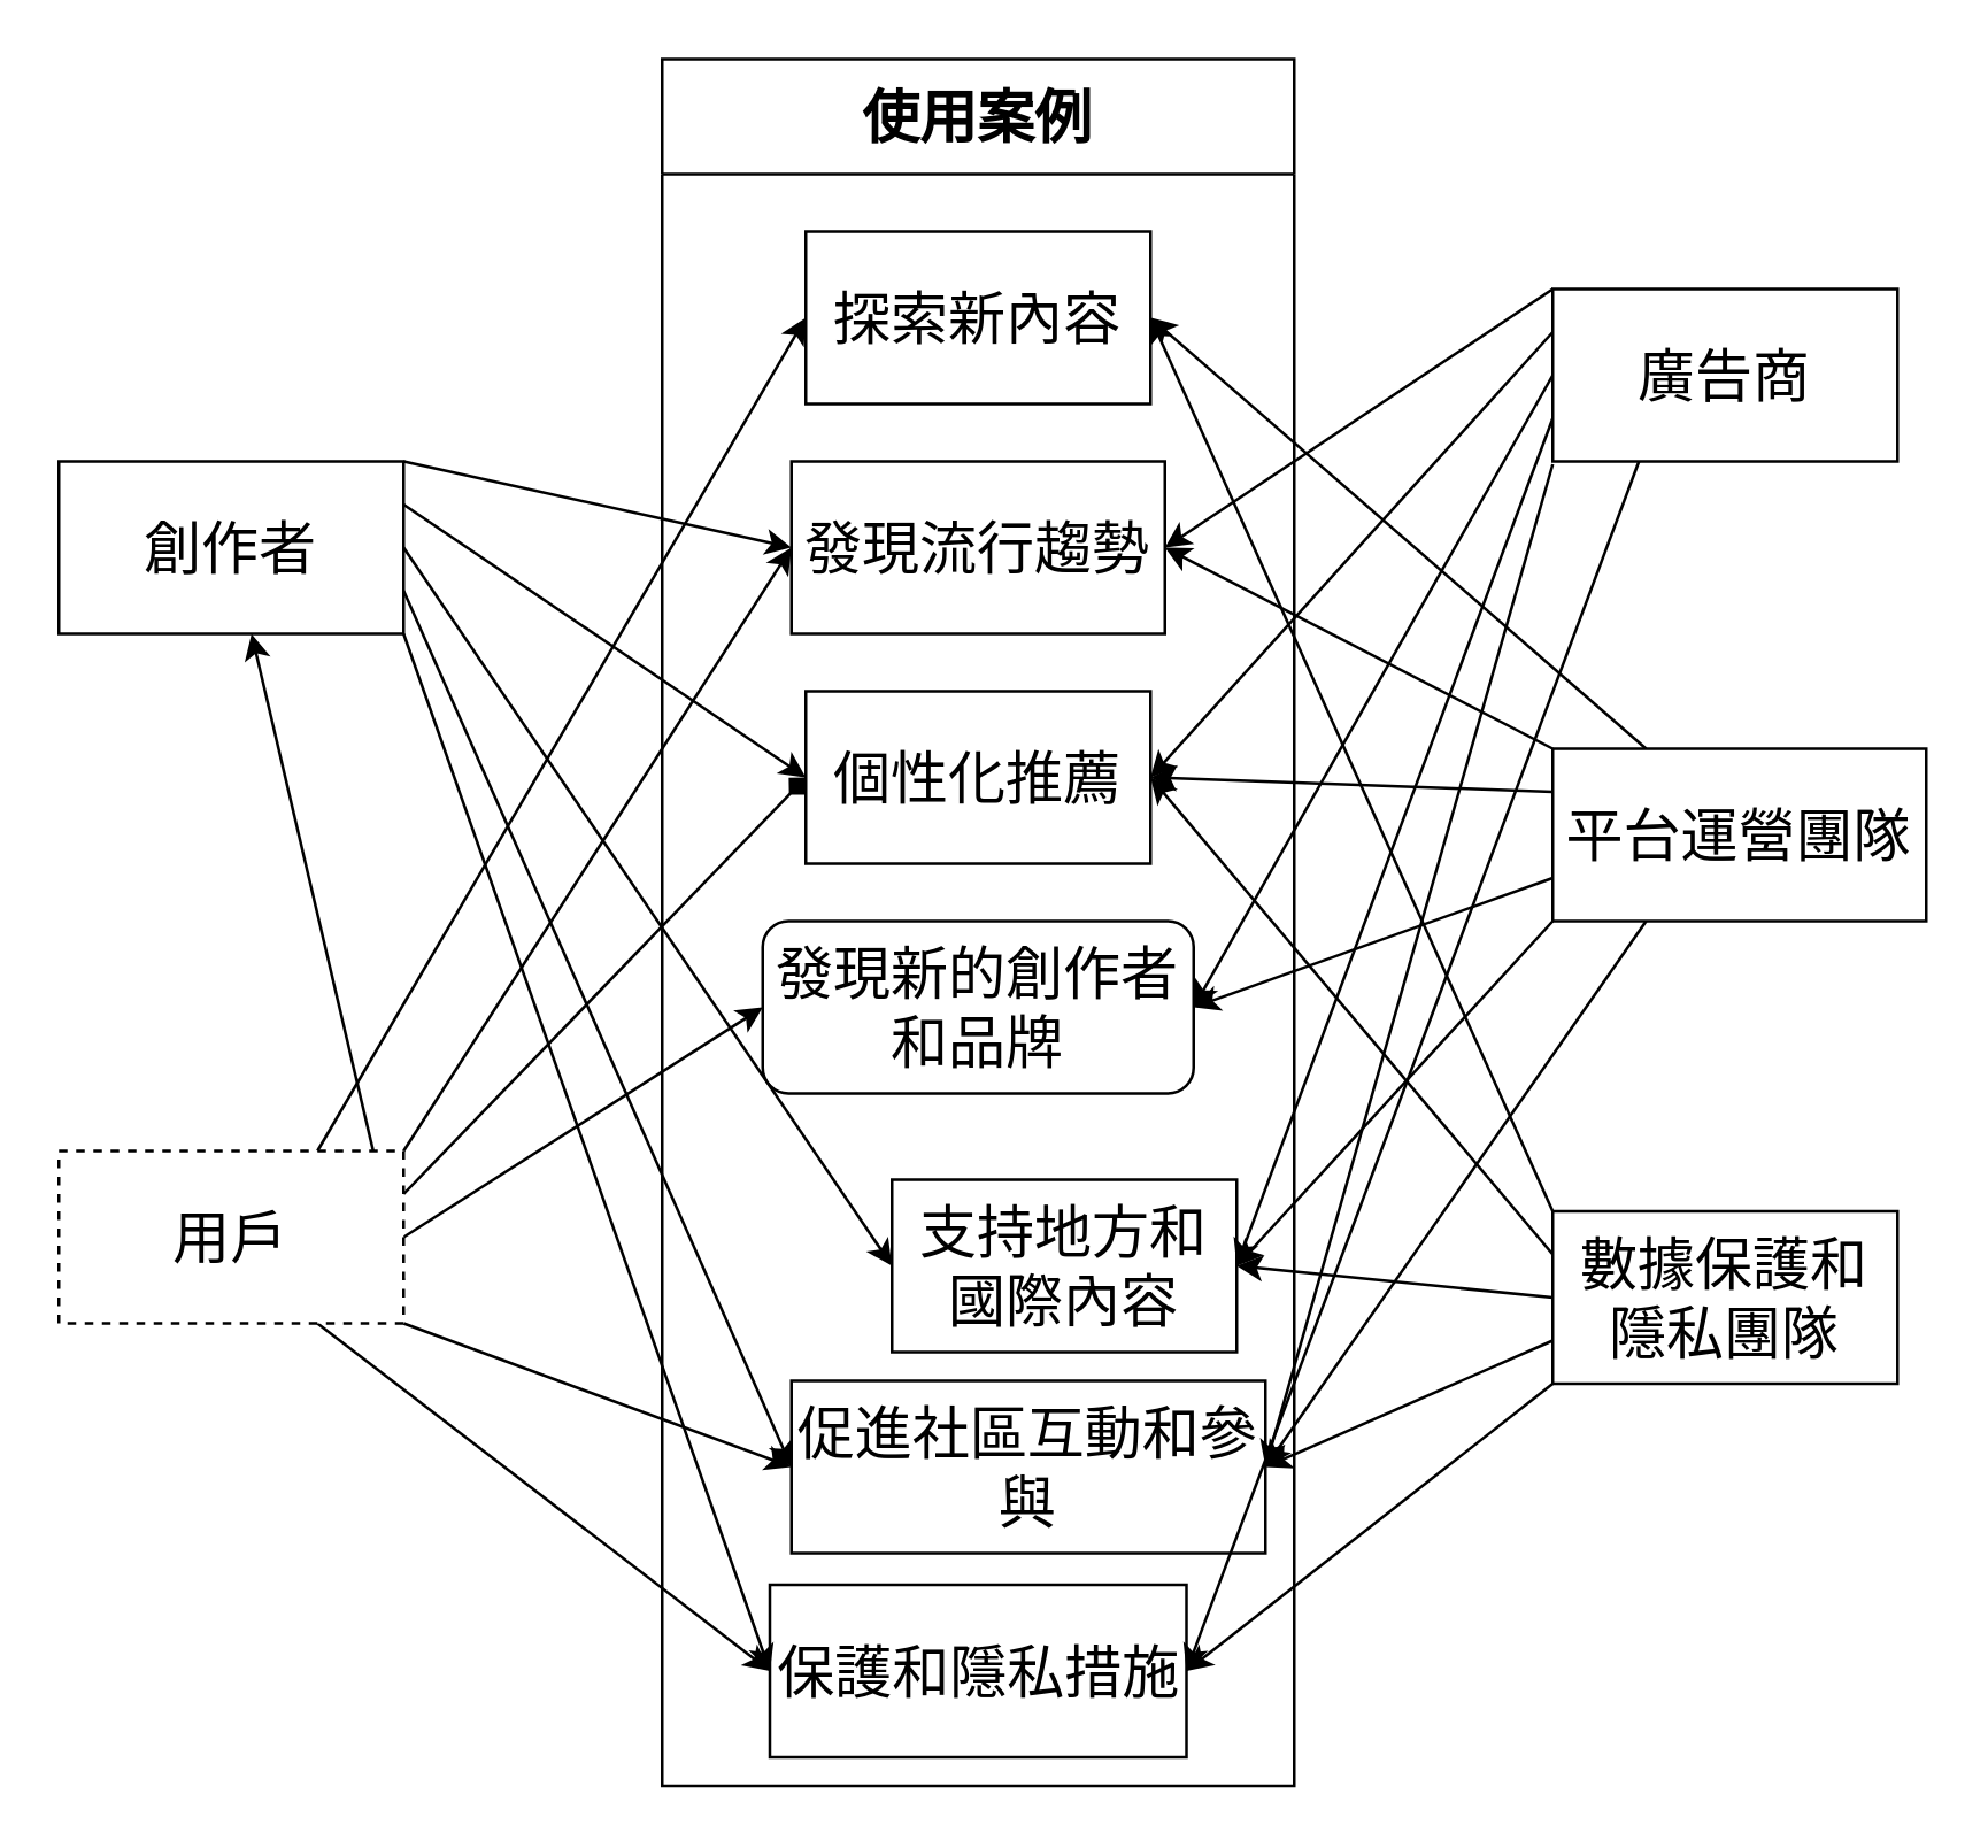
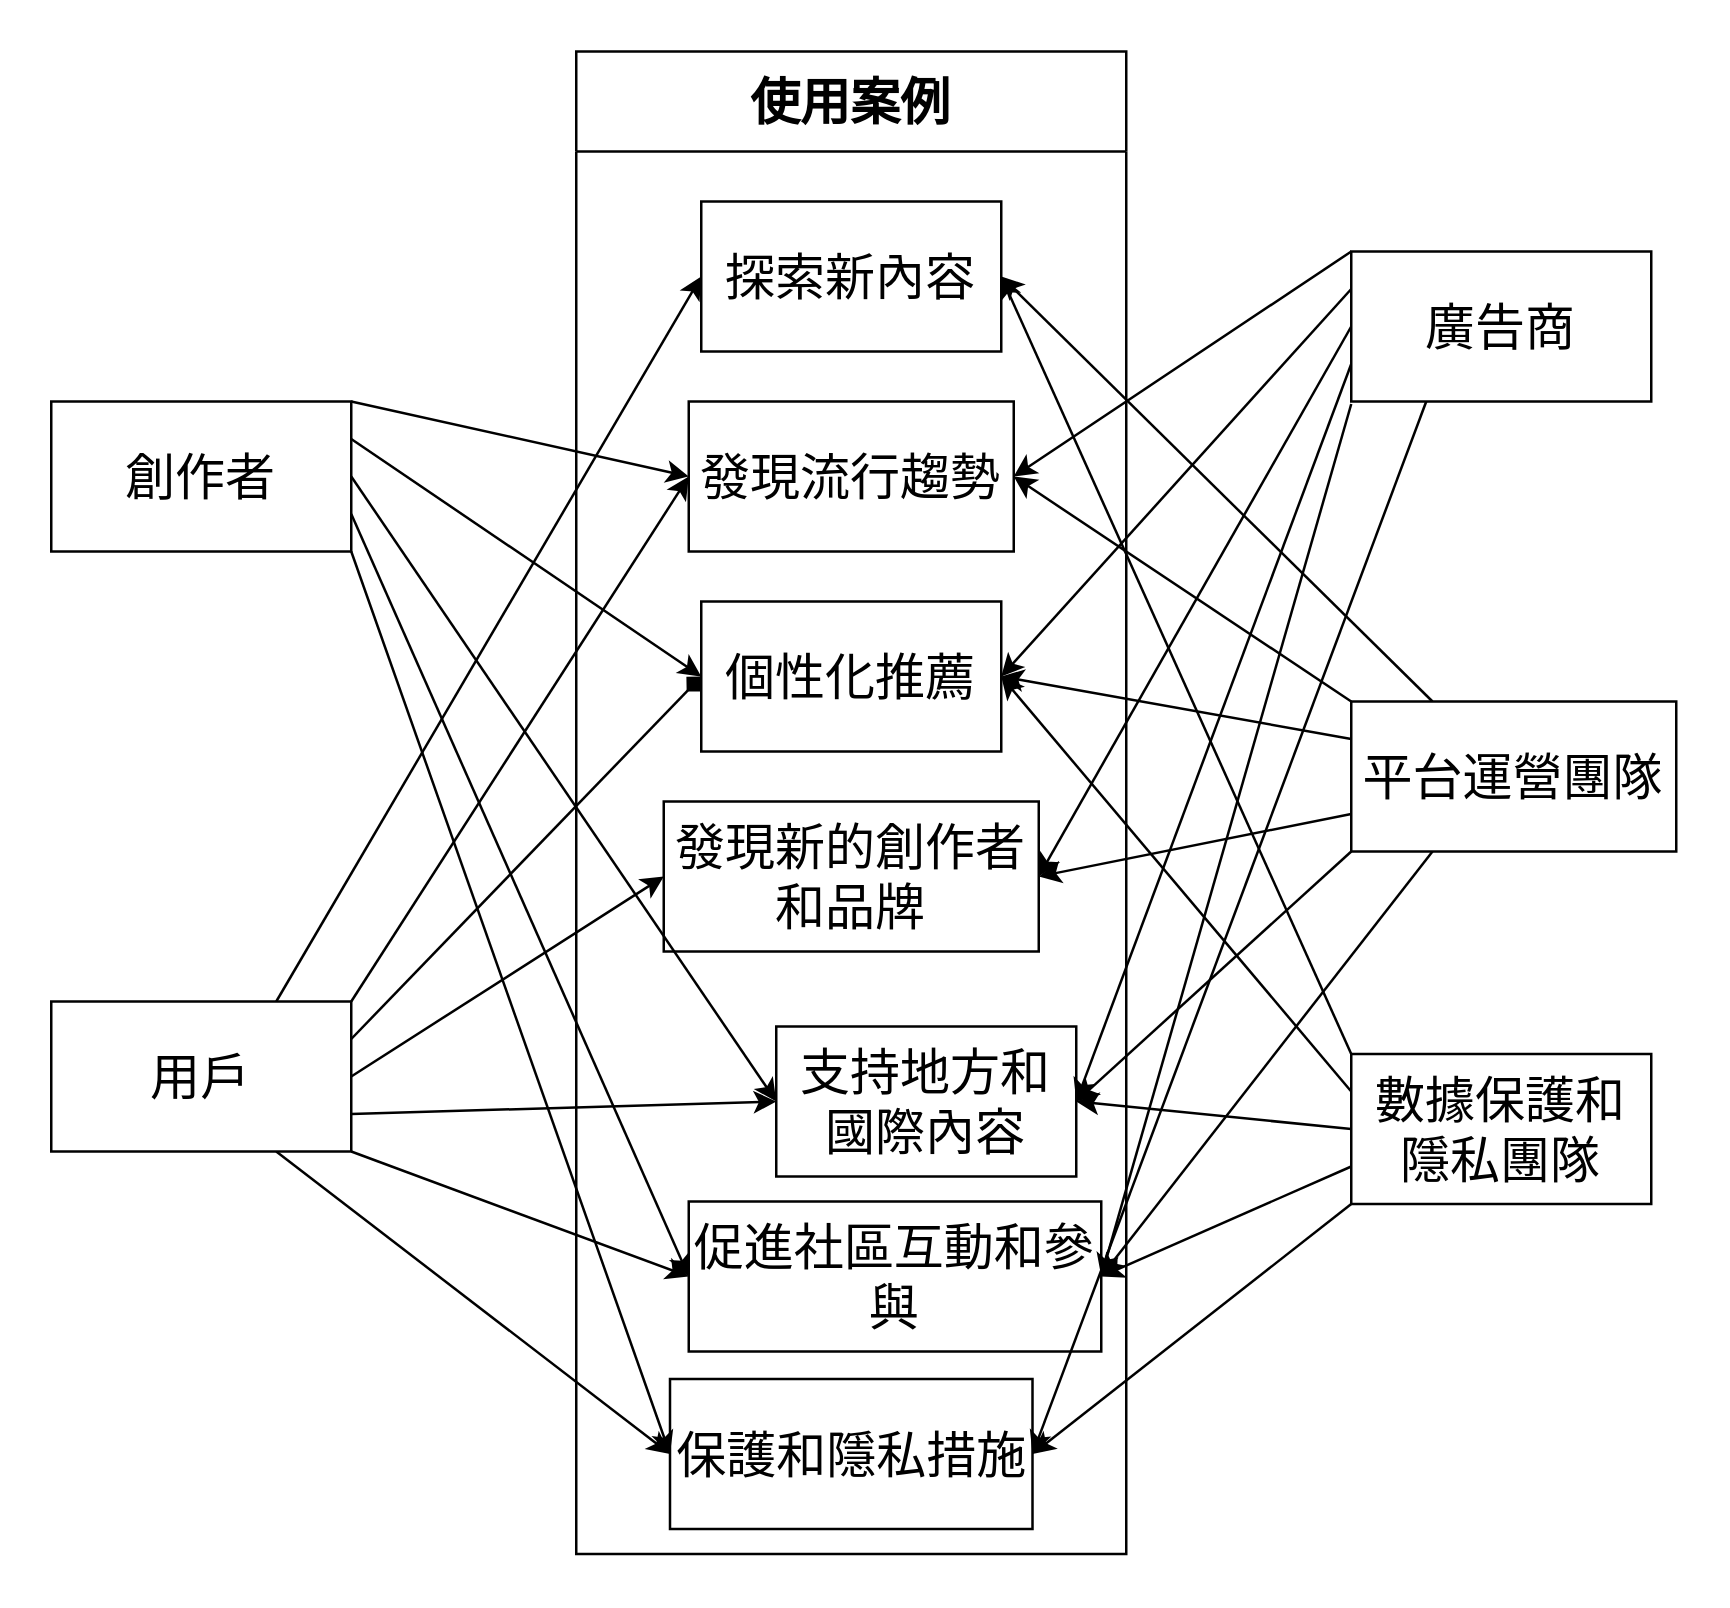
  <mxCell id="0" />
  <mxCell id="1" parent="0" />
  <mxCell id="2" value="&lt;span style=&quot;font-size: 20px;&quot;&gt;使用案例&lt;/span&gt;" style="swimlane;whiteSpace=wrap;html=1;startSize=40;" parent="1" vertex="1"><mxGeometry x="230" y="20" width="220" height="601" as="geometry" /></mxCell>
  <mxCell id="3" value="探索新內容" style="rounded=0;whiteSpace=wrap;html=1;fontSize=20;" parent="2" vertex="1"><mxGeometry x="50" y="60" width="120" height="60" as="geometry" /></mxCell>
  <mxCell id="4" value="發現流行趨勢" style="rounded=0;whiteSpace=wrap;html=1;fontSize=20;" parent="2" vertex="1"><mxGeometry x="45" y="140" width="130" height="60" as="geometry" /></mxCell>
  <mxCell id="5" value="個性化推薦" style="rounded=0;whiteSpace=wrap;html=1;fontSize=20;" parent="2" vertex="1"><mxGeometry x="50" y="220" width="120" height="60" as="geometry" /></mxCell>
- <mxCell id="6" value="發現新的創作者和品牌" style="whiteSpace=wrap;html=1;fontSize=20;rounded=1;" parent="2" vertex="1"><mxGeometry x="35" y="300" width="150" height="60" as="geometry" /></mxCell>
+ <mxCell id="6" value="發現新的創作者和品牌" style="rounded=0;whiteSpace=wrap;html=1;fontSize=20;" parent="2" vertex="1"><mxGeometry x="35" y="300" width="150" height="60" as="geometry" /></mxCell>
  <mxCell id="7" value="支持地方和國際內容" style="rounded=0;whiteSpace=wrap;html=1;fontSize=20;" parent="2" vertex="1"><mxGeometry x="80" y="390" width="120" height="60" as="geometry" /></mxCell>
  <mxCell id="8" value="促進社區互動和參與" style="rounded=0;whiteSpace=wrap;html=1;fontSize=20;" parent="2" vertex="1"><mxGeometry x="45" y="460" width="165" height="60" as="geometry" /></mxCell>
  <mxCell id="9" value="保護和隱私措施" style="rounded=0;whiteSpace=wrap;html=1;fontSize=20;" vertex="1" parent="2"><mxGeometry x="37.5" y="531" width="145" height="60" as="geometry" /></mxCell>
  <mxCell id="10" style="edgeStyle=none;html=1;exitX=0.75;exitY=0;exitDx=0;exitDy=0;entryX=0;entryY=0.5;entryDx=0;entryDy=0;fontSize=20;" parent="1" source="17" target="3" edge="1"><mxGeometry relative="1" as="geometry" /></mxCell>
  <mxCell id="11" style="edgeStyle=none;html=1;exitX=1;exitY=0;exitDx=0;exitDy=0;entryX=0;entryY=0.5;entryDx=0;entryDy=0;fontSize=20;" parent="1" source="17" target="4" edge="1"><mxGeometry relative="1" as="geometry" /></mxCell>
  <mxCell id="12" style="edgeStyle=none;html=1;exitX=1;exitY=0.25;exitDx=0;exitDy=0;fontSize=20;entryX=0;entryY=0.5;entryDx=0;entryDy=0;endArrow=diamond;" parent="1" source="17" target="5" edge="1"><mxGeometry relative="1" as="geometry"><mxPoint x="290" y="280" as="targetPoint" /></mxGeometry></mxCell>
  <mxCell id="13" style="edgeStyle=none;html=1;exitX=1;exitY=0.5;exitDx=0;exitDy=0;entryX=0;entryY=0.5;entryDx=0;entryDy=0;fontSize=20;" parent="1" source="17" target="6" edge="1"><mxGeometry relative="1" as="geometry" /></mxCell>
- <mxCell id="14" style="edgeStyle=none;html=1;exitX=1;exitY=0.75;exitDx=0;exitDy=0;fontSize=20;" parent="1" source="17" target="23" edge="1"><mxGeometry relative="1" as="geometry" /></mxCell>
+ <mxCell id="14" style="edgeStyle=none;html=1;exitX=1;exitY=0.75;exitDx=0;exitDy=0;entryX=0;entryY=0.5;entryDx=0;entryDy=0;fontSize=20;" parent="1" source="17" target="7" edge="1"><mxGeometry relative="1" as="geometry" /></mxCell>
  <mxCell id="15" style="edgeStyle=none;html=1;exitX=1;exitY=1;exitDx=0;exitDy=0;entryX=0;entryY=0.5;entryDx=0;entryDy=0;fontSize=20;" parent="1" source="17" target="8" edge="1"><mxGeometry relative="1" as="geometry" /></mxCell>
  <mxCell id="16" style="edgeStyle=none;html=1;exitX=0.75;exitY=1;exitDx=0;exitDy=0;entryX=0;entryY=0.5;entryDx=0;entryDy=0;" edge="1" parent="1" source="17" target="9"><mxGeometry relative="1" as="geometry" /></mxCell>
- <mxCell id="17" value="用戶" style="rounded=0;whiteSpace=wrap;html=1;fontSize=20;dashed=1;" parent="1" vertex="1"><mxGeometry x="20" y="400" width="120" height="60" as="geometry" /></mxCell>
+ <mxCell id="17" value="用戶" style="rounded=0;whiteSpace=wrap;html=1;fontSize=20;" parent="1" vertex="1"><mxGeometry x="20" y="400" width="120" height="60" as="geometry" /></mxCell>
  <mxCell id="18" style="edgeStyle=none;html=1;exitX=1;exitY=0;exitDx=0;exitDy=0;entryX=0;entryY=0.5;entryDx=0;entryDy=0;fontSize=20;" parent="1" source="23" target="4" edge="1"><mxGeometry relative="1" as="geometry" /></mxCell>
  <mxCell id="19" style="edgeStyle=none;html=1;exitX=1;exitY=0.25;exitDx=0;exitDy=0;entryX=0;entryY=0.5;entryDx=0;entryDy=0;fontSize=20;" parent="1" source="23" target="5" edge="1"><mxGeometry relative="1" as="geometry" /></mxCell>
  <mxCell id="20" style="edgeStyle=none;html=1;exitX=1;exitY=0.5;exitDx=0;exitDy=0;entryX=0;entryY=0.5;entryDx=0;entryDy=0;fontSize=20;" parent="1" source="23" target="7" edge="1"><mxGeometry relative="1" as="geometry" /></mxCell>
  <mxCell id="21" style="edgeStyle=none;html=1;exitX=1;exitY=0.75;exitDx=0;exitDy=0;entryX=0;entryY=0.5;entryDx=0;entryDy=0;fontSize=20;" parent="1" source="23" target="8" edge="1"><mxGeometry relative="1" as="geometry" /></mxCell>
  <mxCell id="22" style="edgeStyle=none;html=1;exitX=1;exitY=1;exitDx=0;exitDy=0;entryX=0;entryY=0.5;entryDx=0;entryDy=0;" edge="1" parent="1" source="23" target="9"><mxGeometry relative="1" as="geometry" /></mxCell>
  <mxCell id="23" value="創作者" style="rounded=0;whiteSpace=wrap;html=1;fontSize=20;" parent="1" vertex="1"><mxGeometry x="20" y="160" width="120" height="60" as="geometry" /></mxCell>
  <mxCell id="24" style="edgeStyle=none;html=1;exitX=0;exitY=0;exitDx=0;exitDy=0;entryX=1;entryY=0.5;entryDx=0;entryDy=0;fontSize=20;" parent="1" source="30" target="4" edge="1"><mxGeometry relative="1" as="geometry" /></mxCell>
  <mxCell id="25" style="edgeStyle=none;html=1;exitX=0;exitY=0.25;exitDx=0;exitDy=0;entryX=1;entryY=0.5;entryDx=0;entryDy=0;fontSize=20;" parent="1" source="30" target="5" edge="1"><mxGeometry relative="1" as="geometry" /></mxCell>
  <mxCell id="26" style="edgeStyle=none;html=1;exitX=0;exitY=0.75;exitDx=0;exitDy=0;entryX=1;entryY=0.5;entryDx=0;entryDy=0;fontSize=20;" parent="1" source="30" target="7" edge="1"><mxGeometry relative="1" as="geometry" /></mxCell>
  <mxCell id="27" style="edgeStyle=none;html=1;entryX=1;entryY=0.5;entryDx=0;entryDy=0;fontSize=20;" parent="1" target="8" edge="1"><mxGeometry relative="1" as="geometry"><mxPoint x="540" y="161" as="sourcePoint" /></mxGeometry></mxCell>
  <mxCell id="28" style="edgeStyle=none;html=1;exitX=0;exitY=0.5;exitDx=0;exitDy=0;entryX=1;entryY=0.5;entryDx=0;entryDy=0;fontSize=20;" parent="1" source="30" target="6" edge="1"><mxGeometry relative="1" as="geometry" /></mxCell>
  <mxCell id="29" style="edgeStyle=none;html=1;exitX=0.25;exitY=1;exitDx=0;exitDy=0;entryX=1;entryY=0.5;entryDx=0;entryDy=0;" edge="1" parent="1" source="30" target="9"><mxGeometry relative="1" as="geometry" /></mxCell>
  <mxCell id="30" value="廣告商" style="rounded=0;whiteSpace=wrap;html=1;fontSize=20;" parent="1" vertex="1"><mxGeometry x="540" y="100" width="120" height="60" as="geometry" /></mxCell>
  <mxCell id="31" style="edgeStyle=none;html=1;exitX=0.25;exitY=0;exitDx=0;exitDy=0;entryX=1;entryY=0.5;entryDx=0;entryDy=0;fontSize=20;" parent="1" source="37" target="3" edge="1"><mxGeometry relative="1" as="geometry" /></mxCell>
  <mxCell id="32" style="edgeStyle=none;html=1;exitX=0;exitY=0;exitDx=0;exitDy=0;entryX=1;entryY=0.5;entryDx=0;entryDy=0;fontSize=20;" parent="1" source="37" target="4" edge="1"><mxGeometry relative="1" as="geometry" /></mxCell>
  <mxCell id="33" style="edgeStyle=none;html=1;exitX=0;exitY=0.25;exitDx=0;exitDy=0;entryX=1;entryY=0.5;entryDx=0;entryDy=0;fontSize=20;" parent="1" source="37" target="5" edge="1"><mxGeometry relative="1" as="geometry" /></mxCell>
  <mxCell id="34" style="edgeStyle=none;html=1;exitX=0;exitY=0.75;exitDx=0;exitDy=0;entryX=1;entryY=0.5;entryDx=0;entryDy=0;fontSize=20;" parent="1" source="37" target="6" edge="1"><mxGeometry relative="1" as="geometry" /></mxCell>
  <mxCell id="35" style="edgeStyle=none;html=1;exitX=0;exitY=1;exitDx=0;exitDy=0;entryX=1;entryY=0.5;entryDx=0;entryDy=0;fontSize=20;" parent="1" source="37" target="7" edge="1"><mxGeometry relative="1" as="geometry" /></mxCell>
  <mxCell id="36" style="edgeStyle=none;html=1;exitX=0.25;exitY=1;exitDx=0;exitDy=0;entryX=1;entryY=0.5;entryDx=0;entryDy=0;fontSize=20;" parent="1" source="37" target="8" edge="1"><mxGeometry relative="1" as="geometry" /></mxCell>
- <mxCell id="37" value="平台運營團隊" style="rounded=0;whiteSpace=wrap;html=1;fontSize=20;" parent="1" vertex="1"><mxGeometry x="540" y="260" width="130" height="60" as="geometry" /></mxCell>
+ <mxCell id="37" value="平台運營團隊" style="rounded=0;whiteSpace=wrap;html=1;fontSize=20;" parent="1" vertex="1"><mxGeometry x="540" y="280" width="130" height="60" as="geometry" /></mxCell>
  <mxCell id="38" style="edgeStyle=none;html=1;exitX=0;exitY=0;exitDx=0;exitDy=0;entryX=1;entryY=0.5;entryDx=0;entryDy=0;" edge="1" parent="1" source="43" target="3"><mxGeometry relative="1" as="geometry" /></mxCell>
  <mxCell id="39" style="edgeStyle=none;html=1;exitX=0;exitY=0.25;exitDx=0;exitDy=0;entryX=1;entryY=0.5;entryDx=0;entryDy=0;" edge="1" parent="1" source="43" target="5"><mxGeometry relative="1" as="geometry" /></mxCell>
  <mxCell id="40" style="edgeStyle=none;html=1;exitX=0;exitY=0.5;exitDx=0;exitDy=0;entryX=1;entryY=0.5;entryDx=0;entryDy=0;" edge="1" parent="1" source="43" target="7"><mxGeometry relative="1" as="geometry" /></mxCell>
  <mxCell id="41" style="edgeStyle=none;html=1;exitX=0;exitY=0.75;exitDx=0;exitDy=0;entryX=1;entryY=0.5;entryDx=0;entryDy=0;" edge="1" parent="1" source="43" target="8"><mxGeometry relative="1" as="geometry" /></mxCell>
  <mxCell id="42" style="edgeStyle=none;html=1;exitX=0;exitY=1;exitDx=0;exitDy=0;entryX=1;entryY=0.5;entryDx=0;entryDy=0;" edge="1" parent="1" source="43" target="9"><mxGeometry relative="1" as="geometry" /></mxCell>
  <mxCell id="43" value="數據保護和隱私團隊" style="rounded=0;whiteSpace=wrap;html=1;fontSize=20;" vertex="1" parent="1"><mxGeometry x="540" y="421" width="120" height="60" as="geometry" /></mxCell>
